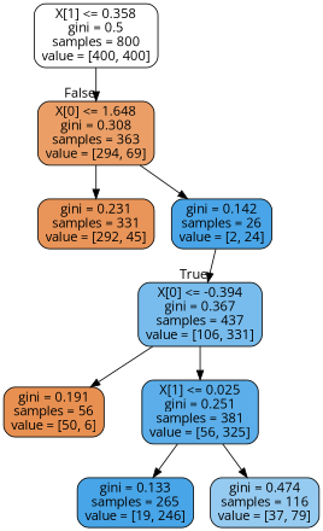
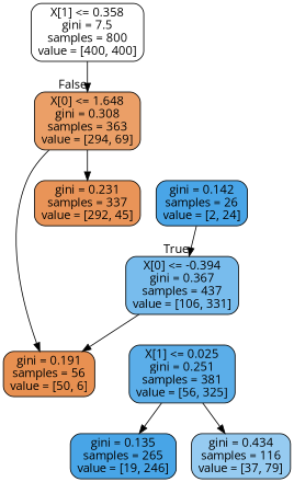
  digraph {
    fontname="Open Sans"
    node [color=black fontname="Open Sans" shape=box style="filled, rounded"]
    edge [fontname="Open Sans"]
-   n1 [fillcolor="#ffffff" label="X[1] <= 0.358\ngini = 0.5\nsamples = 800\nvalue = [400, 400]"]
+   n1 [fillcolor="#ffffff" label="X[1] <= 0.358\ngini = 7.5\nsamples = 800\nvalue = [400, 400]"]
    n2 [fillcolor="#eb9f67" label="X[0] <= 1.648\ngini = 0.308\nsamples = 363\nvalue = [294, 69]"]
    n3 [fillcolor="#78bced" label="X[0] <= -0.394\ngini = 0.367\nsamples = 437\nvalue = [106, 331]"]
    n4 [fillcolor="#e89051" label="gini = 0.191\nsamples = 56\nvalue = [50, 6]"]
    n5 [fillcolor="#5baee9" label="X[1] <= 0.025\ngini = 0.251\nsamples = 381\nvalue = [56, 325]"]
-   n6 [fillcolor="#e99458" label="gini = 0.231\nsamples = 331\nvalue = [292, 45]"]
+   n6 [fillcolor="#e99458" label="gini = 0.231\nsamples = 337\nvalue = [292, 45]"]
    n7 [fillcolor="#49a5e7" label="gini = 0.142\nsamples = 26\nvalue = [2, 24]"]
-   n8 [fillcolor="#48a5e7" label="gini = 0.133\nsamples = 265\nvalue = [19, 246]"]
-   n9 [fillcolor="#96cbf1" label="gini = 0.474\nsamples = 116\nvalue = [37, 79]"]
+   n8 [fillcolor="#48a5e7" label="gini = 0.135\nsamples = 265\nvalue = [19, 246]"]
+   n9 [fillcolor="#96cbf1" label="gini = 0.434\nsamples = 116\nvalue = [37, 79]"]
    n1 -> n2 [headlabel=False labelangle=-45 labeldistance=2.5]
    n2 -> n6
-   n2 -> n7
+   n2 -> n4
    n3 -> n4
-   n3 -> n5
    n5 -> n8
    n5 -> n9
    n7 -> n3 [headlabel=True labelangle=45 labeldistance=2.5]
  }
